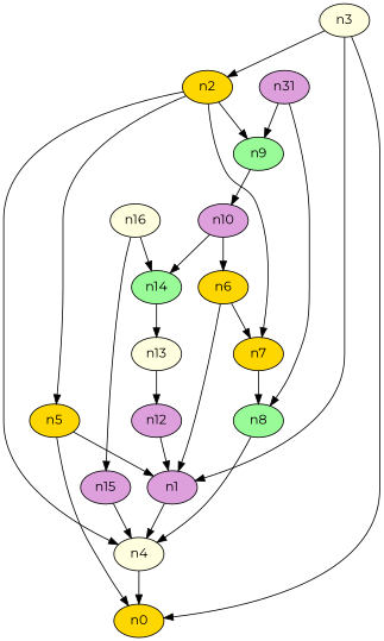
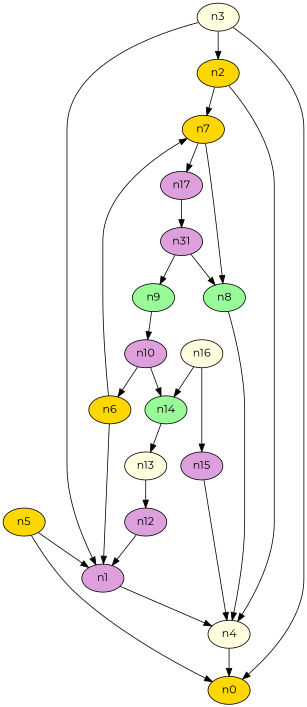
  digraph {
    fontname=Montserrat
    node [fillcolor=plum fontname=Montserrat style=filled]
    edge [fontname=Montserrat]
    n1
    n4 [fillcolor=lightyellow]
    n0 [fillcolor=gold]
    n2 [fillcolor=gold]
    n5 [fillcolor=gold]
    n7 [fillcolor=gold]
    n9 [fillcolor=palegreen]
    n8 [fillcolor=palegreen]
+   n17
    n10
    n6 [fillcolor=gold]
    n11 [label=n31]
    n14 [fillcolor=palegreen]
    n3 [fillcolor=lightyellow]
    n13 [fillcolor=lightyellow]
    n12
    n16 [fillcolor=lightyellow]
    n15
    n1 -> n4
    n4 -> n0
    n2 -> n4
-   n2 -> n5
    n2 -> n7
-   n2 -> n9
    n5 -> n1
    n5 -> n0
    n7 -> n8
+   n7 -> n17
    n9 -> n10
    n8 -> n4
+   n17 -> n11
    n10 -> n6
    n10 -> n14
    n6 -> n1
    n6 -> n7
    n11 -> n9
    n11 -> n8
    n14 -> n13
    n3 -> n1
    n3 -> n0
    n3 -> n2
    n13 -> n12
    n12 -> n1
    n16 -> n14
    n16 -> n15
    n15 -> n4
  }
